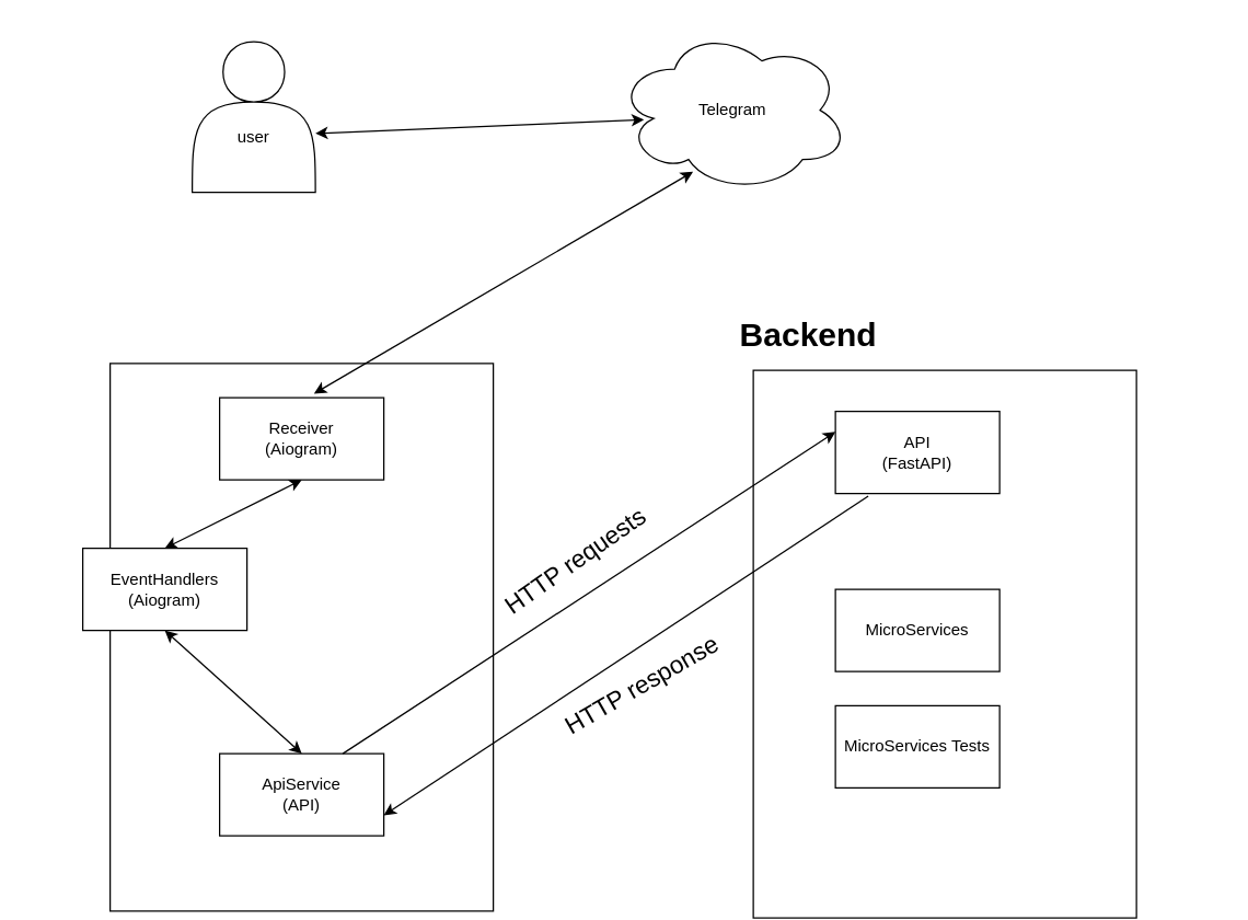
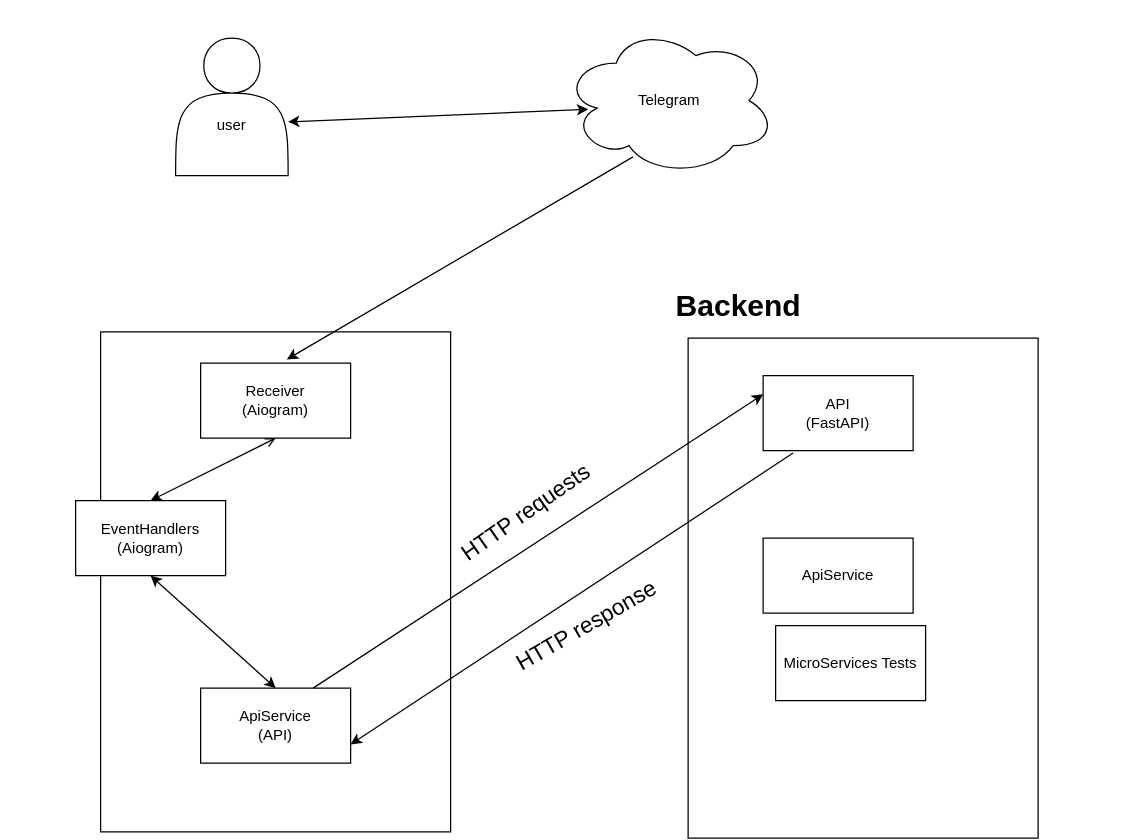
  <mxCell id="0" />
  <mxCell id="1" parent="0" />
  <mxCell id="2" value="&lt;br&gt;&lt;br&gt;user" style="shape=actor;whiteSpace=wrap;html=1;" vertex="1" parent="1"><mxGeometry x="140" y="30" width="90" height="110" as="geometry" /></mxCell>
  <mxCell id="3" value="Telegram" style="ellipse;shape=cloud;whiteSpace=wrap;html=1;" vertex="1" parent="1"><mxGeometry x="450" y="20" width="170" height="120" as="geometry" /></mxCell>
  <mxCell id="4" value="" style="endArrow=classic;startArrow=classic;html=1;rounded=0;entryX=0.118;entryY=0.558;entryDx=0;entryDy=0;entryPerimeter=0;exitX=1;exitY=0.609;exitDx=0;exitDy=0;exitPerimeter=0;" edge="1" parent="1" source="2" target="3"><mxGeometry width="50" height="50" relative="1" as="geometry"><mxPoint x="240" y="97" as="sourcePoint" /><mxPoint x="510" y="280" as="targetPoint" /></mxGeometry></mxCell>
  <mxCell id="5" value="" style="rounded=0;whiteSpace=wrap;html=1;rotation=90;" vertex="1" parent="1"><mxGeometry x="490" y="330" width="400" height="280" as="geometry" /></mxCell>
  <mxCell id="6" value="" style="rounded=0;whiteSpace=wrap;html=1;rotation=90;" vertex="1" parent="1"><mxGeometry x="20" y="325" width="400" height="280" as="geometry" /></mxCell>
  <mxCell id="7" value="&lt;h1&gt;Backend&lt;/h1&gt;" style="text;html=1;align=center;verticalAlign=middle;resizable=0;points=[];autosize=1;strokeColor=none;fillColor=none;" vertex="1" parent="1"><mxGeometry x="530" y="210" width="120" height="70" as="geometry" /></mxCell>
  <mxCell id="8" value="Receiver&lt;br&gt;(Aiogram)" style="rounded=0;whiteSpace=wrap;html=1;" vertex="1" parent="1"><mxGeometry x="160" y="290" width="120" height="60" as="geometry" /></mxCell>
  <mxCell id="9" value="EventHandlers&lt;br&gt;(Aiogram)" style="rounded=0;whiteSpace=wrap;html=1;" vertex="1" parent="1"><mxGeometry x="60" y="400" width="120" height="60" as="geometry" /></mxCell>
  <mxCell id="10" value="ApiService&lt;br&gt;(API)" style="rounded=0;whiteSpace=wrap;html=1;" vertex="1" parent="1"><mxGeometry x="160" y="550" width="120" height="60" as="geometry" /></mxCell>
  <mxCell id="11" value="API&lt;br&gt;(FastAPI)" style="rounded=0;whiteSpace=wrap;html=1;" vertex="1" parent="1"><mxGeometry x="610" y="300" width="120" height="60" as="geometry" /></mxCell>
- <mxCell id="12" value="MicroServices&lt;br&gt;" style="rounded=0;whiteSpace=wrap;html=1;" vertex="1" parent="1"><mxGeometry x="610" y="430" width="120" height="60" as="geometry" /></mxCell>
+ <mxCell id="12" value="ApiService&lt;br&gt;" style="rounded=0;whiteSpace=wrap;html=1;" vertex="1" parent="1"><mxGeometry x="610" y="430" width="120" height="60" as="geometry" /></mxCell>
  <mxCell id="13" value="&lt;font style=&quot;font-size: 18px;&quot;&gt;HTTP requests&lt;/font&gt;" style="text;html=1;align=center;verticalAlign=middle;resizable=0;points=[];autosize=1;strokeColor=none;fillColor=none;rotation=-35;" vertex="1" parent="1"><mxGeometry x="350" y="390" width="140" height="40" as="geometry" /></mxCell>
- <mxCell id="14" value="MicroServices Tests" style="rounded=0;whiteSpace=wrap;html=1;" vertex="1" parent="1"><mxGeometry x="610" y="515" width="120" height="60" as="geometry" /></mxCell>
+ <mxCell id="14" value="MicroServices Tests" style="rounded=0;whiteSpace=wrap;html=1;" vertex="1" parent="1"><mxGeometry x="620" y="500" width="120" height="60" as="geometry" /></mxCell>
  <mxCell id="15" value="" style="endArrow=classic;startArrow=classic;html=1;rounded=0;fontSize=18;entryX=0.5;entryY=1;entryDx=0;entryDy=0;exitX=0.5;exitY=0;exitDx=0;exitDy=0;" edge="1" parent="1" source="10" target="9"><mxGeometry width="50" height="50" relative="1" as="geometry"><mxPoint x="100" y="550" as="sourcePoint" /><mxPoint x="150" y="500" as="targetPoint" /></mxGeometry></mxCell>
- <mxCell id="16" value="" style="endArrow=classic;startArrow=classic;html=1;rounded=0;fontSize=18;entryX=0.5;entryY=1;entryDx=0;entryDy=0;exitX=0.5;exitY=0;exitDx=0;exitDy=0;" edge="1" parent="1" source="9" target="8"><mxGeometry width="50" height="50" relative="1" as="geometry"><mxPoint x="230" y="580" as="sourcePoint" /><mxPoint x="230" y="490" as="targetPoint" /></mxGeometry></mxCell>
- <mxCell id="17" value="" style="endArrow=classic;startArrow=classic;html=1;rounded=0;fontSize=18;entryX=0.329;entryY=0.875;entryDx=0;entryDy=0;exitX=0.575;exitY=-0.05;exitDx=0;exitDy=0;entryPerimeter=0;exitPerimeter=0;" edge="1" parent="1" source="8" target="3"><mxGeometry width="50" height="50" relative="1" as="geometry"><mxPoint x="230" y="430" as="sourcePoint" /><mxPoint x="230" y="360" as="targetPoint" /></mxGeometry></mxCell>
+ <mxCell id="16" value="" style="endArrow=open;startArrow=classic;html=1;rounded=0;fontSize=18;entryX=0.5;entryY=1;entryDx=0;entryDy=0;exitX=0.5;exitY=0;exitDx=0;exitDy=0;" edge="1" parent="1" source="9" target="8"><mxGeometry width="50" height="50" relative="1" as="geometry"><mxPoint x="230" y="580" as="sourcePoint" /><mxPoint x="230" y="490" as="targetPoint" /></mxGeometry></mxCell>
+ <mxCell id="17" value="" style="endArrow=none;startArrow=classic;html=1;rounded=0;fontSize=18;entryX=0.329;entryY=0.875;entryDx=0;entryDy=0;exitX=0.575;exitY=-0.05;exitDx=0;exitDy=0;entryPerimeter=0;exitPerimeter=0;" edge="1" parent="1" source="8" target="3"><mxGeometry width="50" height="50" relative="1" as="geometry"><mxPoint x="230" y="430" as="sourcePoint" /><mxPoint x="230" y="360" as="targetPoint" /></mxGeometry></mxCell>
  <mxCell id="18" value="" style="endArrow=classic;html=1;rounded=0;fontSize=18;exitX=0.75;exitY=0;exitDx=0;exitDy=0;entryX=0;entryY=0.25;entryDx=0;entryDy=0;" edge="1" parent="1" source="10" target="11"><mxGeometry width="50" height="50" relative="1" as="geometry"><mxPoint x="430" y="440" as="sourcePoint" /><mxPoint x="480" y="390" as="targetPoint" /><Array as="points" /></mxGeometry></mxCell>
  <mxCell id="19" value="" style="endArrow=classic;html=1;rounded=0;fontSize=18;exitX=0.2;exitY=1.033;exitDx=0;exitDy=0;entryX=1;entryY=0.75;entryDx=0;entryDy=0;exitPerimeter=0;" edge="1" parent="1" source="11" target="10"><mxGeometry width="50" height="50" relative="1" as="geometry"><mxPoint x="460" y="400" as="sourcePoint" /><mxPoint x="510" y="350" as="targetPoint" /></mxGeometry></mxCell>
  <mxCell id="20" value="&lt;font style=&quot;font-size: 18px;&quot;&gt;HTTP response&lt;br&gt;&lt;br&gt;&lt;/font&gt;" style="text;html=1;align=center;verticalAlign=middle;resizable=0;points=[];autosize=1;strokeColor=none;fillColor=none;rotation=-30;" vertex="1" parent="1"><mxGeometry x="399" y="480" width="150" height="60" as="geometry" /></mxCell>
